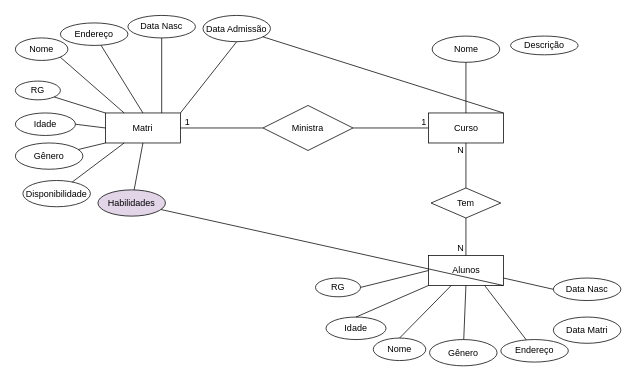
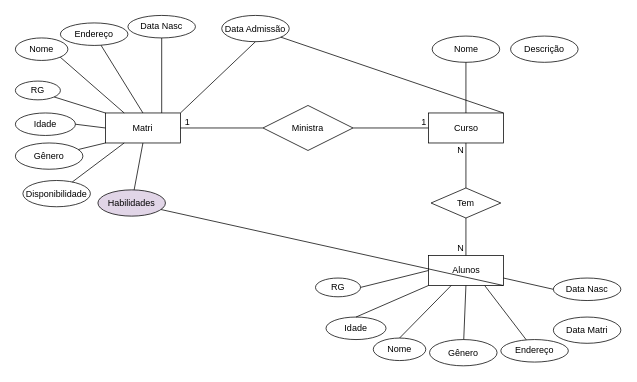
  <mxCell id="0" />
  <mxCell id="1" parent="0" />
  <mxCell id="2" value="Matri" style="whiteSpace=wrap;html=1;align=center;" vertex="1" parent="1"><mxGeometry x="140" y="150" width="100" height="40" as="geometry" /></mxCell>
  <mxCell id="3" value="Curso" style="whiteSpace=wrap;html=1;align=center;" vertex="1" parent="1"><mxGeometry x="570.5" y="150" width="100" height="40" as="geometry" /></mxCell>
  <mxCell id="4" value="Alunos" style="whiteSpace=wrap;html=1;align=center;" vertex="1" parent="1"><mxGeometry x="570.5" y="340" width="100" height="40" as="geometry" /></mxCell>
  <mxCell id="5" value="RG" style="ellipse;whiteSpace=wrap;html=1;align=center;" vertex="1" parent="1"><mxGeometry x="420" y="370" width="60" height="25" as="geometry" /></mxCell>
  <mxCell id="6" value="Nome" style="ellipse;whiteSpace=wrap;html=1;align=center;" vertex="1" parent="1"><mxGeometry x="497" y="450" width="70" height="30" as="geometry" /></mxCell>
  <mxCell id="7" value="Data Nasc" style="ellipse;whiteSpace=wrap;html=1;align=center;" vertex="1" parent="1"><mxGeometry x="737" y="370" width="90" height="30" as="geometry" /></mxCell>
  <mxCell id="8" value="Idade" style="ellipse;whiteSpace=wrap;html=1;align=center;" vertex="1" parent="1"><mxGeometry x="434" y="422" width="80" height="30" as="geometry" /></mxCell>
  <mxCell id="9" value="Gênero" style="ellipse;whiteSpace=wrap;html=1;align=center;" vertex="1" parent="1"><mxGeometry x="572" y="452" width="90" height="35" as="geometry" /></mxCell>
  <mxCell id="10" value="" style="endArrow=none;html=1;rounded=0;entryX=0;entryY=0.5;entryDx=0;entryDy=0;exitX=1;exitY=0.75;exitDx=0;exitDy=0;" edge="1" parent="1" source="4" target="7"><mxGeometry relative="1" as="geometry"><mxPoint x="667" y="372" as="sourcePoint" /><mxPoint x="827" y="372" as="targetPoint" /></mxGeometry></mxCell>
  <mxCell id="11" value="" style="endArrow=none;html=1;rounded=0;entryX=0.5;entryY=0;entryDx=0;entryDy=0;" edge="1" parent="1" source="4" target="6"><mxGeometry relative="1" as="geometry"><mxPoint x="597" y="392" as="sourcePoint" /><mxPoint x="660.02" y="412.541" as="targetPoint" /></mxGeometry></mxCell>
  <mxCell id="12" value="" style="endArrow=none;html=1;rounded=0;exitX=0;exitY=0.5;exitDx=0;exitDy=0;entryX=1;entryY=0.5;entryDx=0;entryDy=0;" edge="1" parent="1" source="4" target="5"><mxGeometry relative="1" as="geometry"><mxPoint x="652.98" y="402" as="sourcePoint" /><mxPoint x="497" y="373" as="targetPoint" /></mxGeometry></mxCell>
  <mxCell id="13" value="" style="endArrow=none;html=1;rounded=0;exitX=0;exitY=1;exitDx=0;exitDy=0;entryX=0.5;entryY=0;entryDx=0;entryDy=0;" edge="1" parent="1" source="4" target="8"><mxGeometry relative="1" as="geometry"><mxPoint x="662.98" y="412" as="sourcePoint" /><mxPoint x="498" y="423" as="targetPoint" /></mxGeometry></mxCell>
  <mxCell id="14" value="" style="endArrow=none;html=1;rounded=0;exitX=1;exitY=1;exitDx=0;exitDy=0;" edge="1" parent="1" source="4" target="45"><mxGeometry relative="1" as="geometry"><mxPoint x="672.98" y="422" as="sourcePoint" /><mxPoint x="762" y="422" as="targetPoint" /></mxGeometry></mxCell>
  <mxCell id="15" value="" style="endArrow=none;html=1;rounded=0;exitX=0.5;exitY=1;exitDx=0;exitDy=0;" edge="1" parent="1" source="4" target="9"><mxGeometry relative="1" as="geometry"><mxPoint x="682.98" y="432" as="sourcePoint" /><mxPoint x="700.02" y="452.541" as="targetPoint" /></mxGeometry></mxCell>
  <mxCell id="16" value="Nome" style="ellipse;whiteSpace=wrap;html=1;align=center;" vertex="1" parent="1"><mxGeometry y="50" width="70" height="30" as="geometry" x="20" /></mxCell>
  <mxCell id="17" value="Endereço" style="ellipse;whiteSpace=wrap;html=1;align=center;" vertex="1" parent="1"><mxGeometry x="80" y="30" width="90" height="30" as="geometry" /></mxCell>
  <mxCell id="18" value="Data Nasc" style="ellipse;whiteSpace=wrap;html=1;align=center;" vertex="1" parent="1"><mxGeometry x="170" y="20" width="90" height="30" as="geometry" /></mxCell>
  <mxCell id="19" value="Gênero" style="ellipse;whiteSpace=wrap;html=1;align=center;" vertex="1" parent="1"><mxGeometry y="190" width="90" height="35" as="geometry" x="20" /></mxCell>
- <mxCell id="20" value="Data Admissão" style="ellipse;whiteSpace=wrap;html=1;align=center;" vertex="1" parent="1"><mxGeometry x="270" y="20" width="90" height="35" as="geometry" /></mxCell>
+ <mxCell id="20" value="Data Admissão" style="ellipse;whiteSpace=wrap;html=1;align=center;" vertex="1" parent="1"><mxGeometry x="295" y="20" width="90" height="35" as="geometry" /></mxCell>
  <mxCell id="21" value="" style="endArrow=none;html=1;rounded=0;entryX=0.5;entryY=1;entryDx=0;entryDy=0;exitX=0.75;exitY=0;exitDx=0;exitDy=0;" edge="1" parent="1" target="18" source="2"><mxGeometry relative="1" as="geometry"><mxPoint x="240" y="20" as="sourcePoint" /><mxPoint x="400" y="20" as="targetPoint" /></mxGeometry></mxCell>
  <mxCell id="22" value="" style="endArrow=none;html=1;rounded=0;exitX=0.5;exitY=0;exitDx=0;exitDy=0;" edge="1" parent="1" target="17" source="2"><mxGeometry relative="1" as="geometry"><mxPoint x="205.98" y="30" as="sourcePoint" /><mxPoint x="290" y="62.01" as="targetPoint" /></mxGeometry></mxCell>
  <mxCell id="23" value="" style="endArrow=none;html=1;rounded=0;entryX=1;entryY=1;entryDx=0;entryDy=0;exitX=0.25;exitY=0;exitDx=0;exitDy=0;" edge="1" parent="1" target="16" source="2"><mxGeometry relative="1" as="geometry"><mxPoint x="170" y="120" as="sourcePoint" /><mxPoint x="233.02" y="60.541" as="targetPoint" /></mxGeometry></mxCell>
  <mxCell id="24" value="" style="endArrow=none;html=1;rounded=0;exitX=0;exitY=0;exitDx=0;exitDy=0;entryX=1;entryY=1;entryDx=0;entryDy=0;" edge="1" parent="1" source="2" target="27"><mxGeometry relative="1" as="geometry"><mxPoint x="140" y="10" as="sourcePoint" /><mxPoint x="100" y="82.5" as="targetPoint" /></mxGeometry></mxCell>
  <mxCell id="25" value="" style="endArrow=none;html=1;rounded=0;entryX=0.5;entryY=1;entryDx=0;entryDy=0;exitX=1;exitY=0;exitDx=0;exitDy=0;" edge="1" parent="1" target="20" source="2"><mxGeometry relative="1" as="geometry"><mxPoint x="230" y="140" as="sourcePoint" /><mxPoint x="310" y="70" as="targetPoint" /></mxGeometry></mxCell>
  <mxCell id="26" value="" style="endArrow=none;html=1;rounded=0;exitX=0;exitY=1;exitDx=0;exitDy=0;" edge="1" parent="1" target="19" source="2"><mxGeometry relative="1" as="geometry"><mxPoint x="190" y="30" as="sourcePoint" /><mxPoint x="273.02" y="100.541" as="targetPoint" /></mxGeometry></mxCell>
  <mxCell id="27" value="RG" style="ellipse;whiteSpace=wrap;html=1;align=center;" vertex="1" parent="1"><mxGeometry y="107.5" width="60" height="25" as="geometry" x="20" /></mxCell>
  <mxCell id="28" value="Idade" style="ellipse;whiteSpace=wrap;html=1;align=center;" vertex="1" parent="1"><mxGeometry y="150" width="80" height="30" as="geometry" x="20" /></mxCell>
  <mxCell id="29" value="" style="endArrow=none;html=1;rounded=0;exitX=0;exitY=0.5;exitDx=0;exitDy=0;entryX=1;entryY=0.5;entryDx=0;entryDy=0;" edge="1" parent="1" source="2" target="28"><mxGeometry relative="1" as="geometry"><mxPoint x="140" y="30" as="sourcePoint" /><mxPoint x="98.284" y="130.607" as="targetPoint" /></mxGeometry></mxCell>
  <mxCell id="30" value="Endereço" style="ellipse;whiteSpace=wrap;html=1;align=center;" vertex="1" parent="1"><mxGeometry x="667" y="452" width="90" height="30" as="geometry" /></mxCell>
  <mxCell id="31" value="Data Matri" style="ellipse;whiteSpace=wrap;html=1;align=center;" vertex="1" parent="1"><mxGeometry x="737" y="422" width="90" height="35" as="geometry" /></mxCell>
  <mxCell id="32" value="" style="endArrow=none;html=1;rounded=0;exitX=0.75;exitY=1;exitDx=0;exitDy=0;" edge="1" target="30" parent="1" source="4"><mxGeometry relative="1" as="geometry"><mxPoint x="632.98" y="382" as="sourcePoint" /><mxPoint x="717" y="414.01" as="targetPoint" /></mxGeometry></mxCell>
  <mxCell id="33" value="Ministra" style="shape=rhombus;perimeter=rhombusPerimeter;whiteSpace=wrap;html=1;align=center;" vertex="1" parent="1"><mxGeometry x="350" y="140" width="120" height="60" as="geometry" /></mxCell>
  <mxCell id="34" value="Tem" style="shape=rhombus;perimeter=rhombusPerimeter;whiteSpace=wrap;html=1;align=center;" vertex="1" parent="1"><mxGeometry x="574" y="250" width="93" height="40" as="geometry" /></mxCell>
  <mxCell id="35" value="" style="endArrow=none;html=1;rounded=0;entryX=0;entryY=0.5;entryDx=0;entryDy=0;exitX=1;exitY=0.5;exitDx=0;exitDy=0;" edge="1" parent="1" source="2" target="33"><mxGeometry relative="1" as="geometry"><mxPoint x="250" y="140" as="sourcePoint" /><mxPoint x="360" y="140" as="targetPoint" /></mxGeometry></mxCell>
  <mxCell id="36" value="1" style="resizable=0;html=1;align=right;verticalAlign=bottom;" connectable="0" vertex="1" parent="35"><mxGeometry x="1" relative="1" as="geometry"><mxPoint x="-97" as="offset" /></mxGeometry></mxCell>
  <mxCell id="37" value="" style="endArrow=none;html=1;rounded=0;exitX=1;exitY=0.5;exitDx=0;exitDy=0;" edge="1" parent="1" source="33" target="3"><mxGeometry relative="1" as="geometry"><mxPoint x="470" y="169.41" as="sourcePoint" /><mxPoint x="570" y="170" as="targetPoint" /><Array as="points" /></mxGeometry></mxCell>
  <mxCell id="38" value="1" style="resizable=0;html=1;align=right;verticalAlign=bottom;" connectable="0" vertex="1" parent="37"><mxGeometry x="1" relative="1" as="geometry"><mxPoint x="-3" as="offset" /></mxGeometry></mxCell>
  <mxCell id="39" value="" style="endArrow=none;html=1;rounded=0;exitX=0.5;exitY=1;exitDx=0;exitDy=0;" edge="1" parent="1" source="3" target="34"><mxGeometry relative="1" as="geometry"><mxPoint x="410" y="280" as="sourcePoint" /><mxPoint x="650" y="240" as="targetPoint" /></mxGeometry></mxCell>
  <mxCell id="40" value="N&lt;br&gt;" style="resizable=0;html=1;align=right;verticalAlign=bottom;" connectable="0" vertex="1" parent="39"><mxGeometry x="1" relative="1" as="geometry"><mxPoint x="-3" y="-42" as="offset" /></mxGeometry></mxCell>
  <mxCell id="41" value="" style="endArrow=none;html=1;rounded=0;exitX=0.5;exitY=1;exitDx=0;exitDy=0;entryX=0.5;entryY=0;entryDx=0;entryDy=0;" edge="1" parent="1" source="34" target="4"><mxGeometry relative="1" as="geometry"><mxPoint x="620" y="290" as="sourcePoint" /><mxPoint x="630" y="320" as="targetPoint" /></mxGeometry></mxCell>
  <mxCell id="42" value="N&lt;br&gt;" style="resizable=0;html=1;align=right;verticalAlign=bottom;" connectable="0" vertex="1" parent="41"><mxGeometry x="1" relative="1" as="geometry"><mxPoint x="-3" y="-1" as="offset" /></mxGeometry></mxCell>
  <mxCell id="43" value="Disponibilidade" style="ellipse;whiteSpace=wrap;html=1;align=center;" vertex="1" parent="1"><mxGeometry x="30" y="240" width="90" height="35" as="geometry" /></mxCell>
  <mxCell id="44" value="" style="endArrow=none;html=1;rounded=0;exitX=0.25;exitY=1;exitDx=0;exitDy=0;" edge="1" parent="1" target="43" source="2"><mxGeometry relative="1" as="geometry"><mxPoint x="140" y="240" as="sourcePoint" /><mxPoint x="273.02" y="150.541" as="targetPoint" /></mxGeometry></mxCell>
  <mxCell id="45" value="Habilidades" style="ellipse;whiteSpace=wrap;html=1;align=center;fillColor=#e1d5e7;" vertex="1" parent="1"><mxGeometry x="130" y="252.5" width="90" height="35" as="geometry" /></mxCell>
  <mxCell id="46" value="" style="endArrow=none;html=1;rounded=0;exitX=0.5;exitY=1;exitDx=0;exitDy=0;" edge="1" parent="1" target="45" source="2"><mxGeometry relative="1" as="geometry"><mxPoint x="240" y="250" as="sourcePoint" /><mxPoint x="373.02" y="160.541" as="targetPoint" /></mxGeometry></mxCell>
  <mxCell id="47" value="Nome" style="ellipse;whiteSpace=wrap;html=1;align=center;" vertex="1" parent="1"><mxGeometry x="575.5" y="47.5" width="90" height="35" as="geometry" /></mxCell>
  <mxCell id="48" value="" style="endArrow=none;html=1;rounded=0;exitX=0.5;exitY=0;exitDx=0;exitDy=0;" edge="1" parent="1" target="47" source="3"><mxGeometry relative="1" as="geometry"><mxPoint x="622" y="127.5" as="sourcePoint" /><mxPoint x="810.02" y="-39.459" as="targetPoint" /></mxGeometry></mxCell>
- <mxCell id="49" value="Descrição" style="ellipse;whiteSpace=wrap;html=1;align=center;" vertex="1" parent="1"><mxGeometry x="680" y="47.5" width="90" height="25" as="geometry" /></mxCell>
+ <mxCell id="49" value="Descrição" style="ellipse;whiteSpace=wrap;html=1;align=center;" vertex="1" parent="1"><mxGeometry x="680" y="47.5" width="90" height="35" as="geometry" /></mxCell>
  <mxCell id="50" value="" style="endArrow=none;html=1;rounded=0;exitX=1;exitY=0;exitDx=0;exitDy=0;" edge="1" parent="1" target="20" source="3"><mxGeometry relative="1" as="geometry"><mxPoint x="725" y="150" as="sourcePoint" /><mxPoint x="914.52" y="-39.459" as="targetPoint" /></mxGeometry></mxCell>
